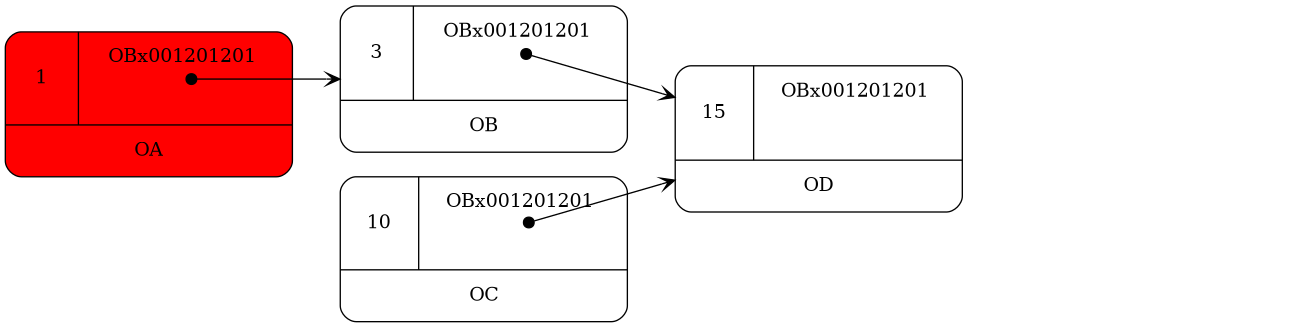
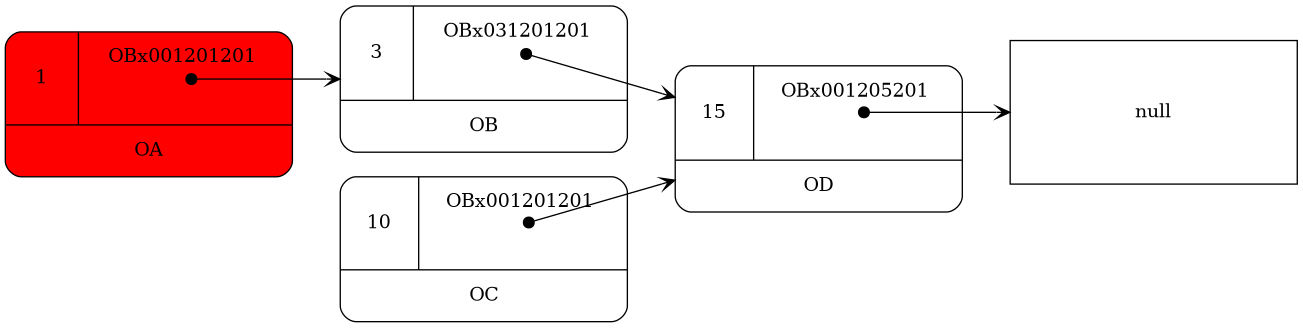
  digraph {
    rankdir=LR
    node [shape=Mrecord]
    edge [arrowhead=vee arrowtail=dot dir=both tailclip=false tailport="ref:c"]
    n1 [fillcolor=red height=1.5 label="{ { <data>1 }|  <ref> OBx001201201 \n\n\n} | <actual> OA" style=filled width=3]
-   n2 [height=1.5 label="{ { <data>3 }|  <ref> OBx001201201 \n\n\n} | <actual> OB" width=3]
-   n3 [height=1.5 label="{ {<data>15 }| <ref>OBx001201201 \n\n\n} | <actual> OD" width=3]
+   n2 [height=1.5 label="{ { <data>3 }|  <ref> OBx031201201 \n\n\n} | <actual> OB" width=3]
+   n3 [height=1.5 label="{ {<data>15 }| <ref>OBx001205201 \n\n\n} | <actual> OD" width=3]
    n4 [height=1.5 label="{ { <data>10 }| <ref> OBx001201201 \n\n\n} | <actual> OC" width=3]
+   null [fillcolor=red height=1.5 shape=box width=3]
    n1 -> n2
    n2 -> n3
+   n3 -> null
    n4 -> n3
  }
